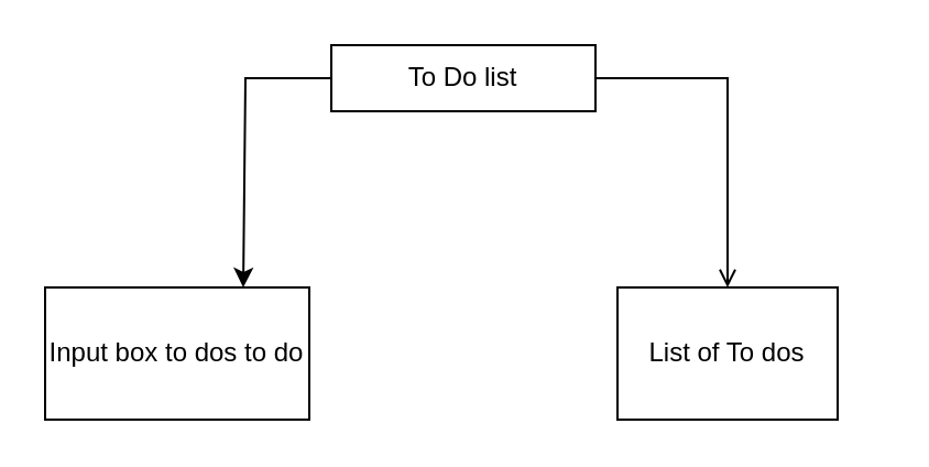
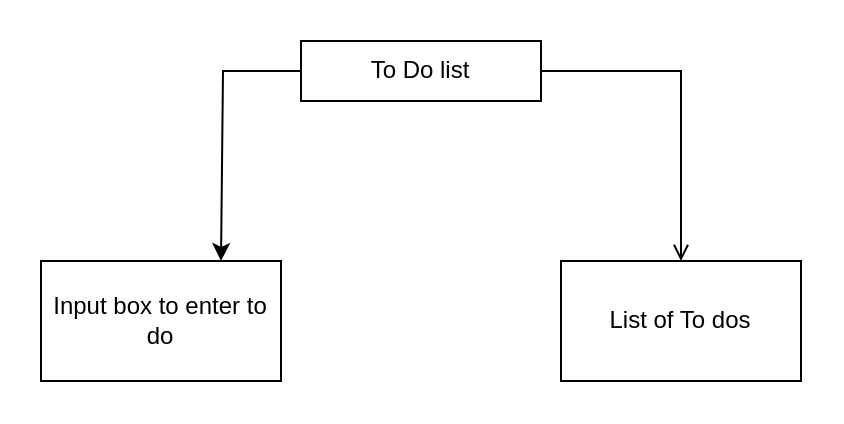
  <mxCell id="0" />
  <mxCell id="1" parent="0" />
  <mxCell id="2" style="edgeStyle=orthogonalEdgeStyle;rounded=0;orthogonalLoop=1;jettySize=auto;html=1;" edge="1" parent="1" source="4"><mxGeometry relative="1" as="geometry"><mxPoint x="110" y="130" as="targetPoint" /><Array as="points"><mxPoint x="111" y="35" /></Array></mxGeometry></mxCell>
  <mxCell id="3" style="edgeStyle=orthogonalEdgeStyle;rounded=0;orthogonalLoop=1;jettySize=auto;html=1;entryX=0.5;entryY=0;entryDx=0;entryDy=0;endArrow=open;" edge="1" parent="1" source="4" target="6"><mxGeometry relative="1" as="geometry" /></mxCell>
  <mxCell id="4" value="To Do list" style="rounded=0;whiteSpace=wrap;html=1;" vertex="1" parent="1"><mxGeometry x="150" y="20" width="120" height="30" as="geometry" /></mxCell>
- <mxCell id="5" value="Input box to dos to do" style="rounded=0;whiteSpace=wrap;html=1;" vertex="1" parent="1"><mxGeometry x="20" y="130" width="120" height="60" as="geometry" /></mxCell>
- <mxCell id="6" value="List of To dos" style="rounded=0;whiteSpace=wrap;html=1;" vertex="1" parent="1"><mxGeometry x="280" y="130" width="100" height="60" as="geometry" /></mxCell>
+ <mxCell id="5" value="Input box to enter to do" style="rounded=0;whiteSpace=wrap;html=1;" vertex="1" parent="1"><mxGeometry x="20" y="130" width="120" height="60" as="geometry" /></mxCell>
+ <mxCell id="6" value="List of To dos" style="rounded=0;whiteSpace=wrap;html=1;" vertex="1" parent="1"><mxGeometry x="280" y="130" width="120" height="60" as="geometry" /></mxCell>
